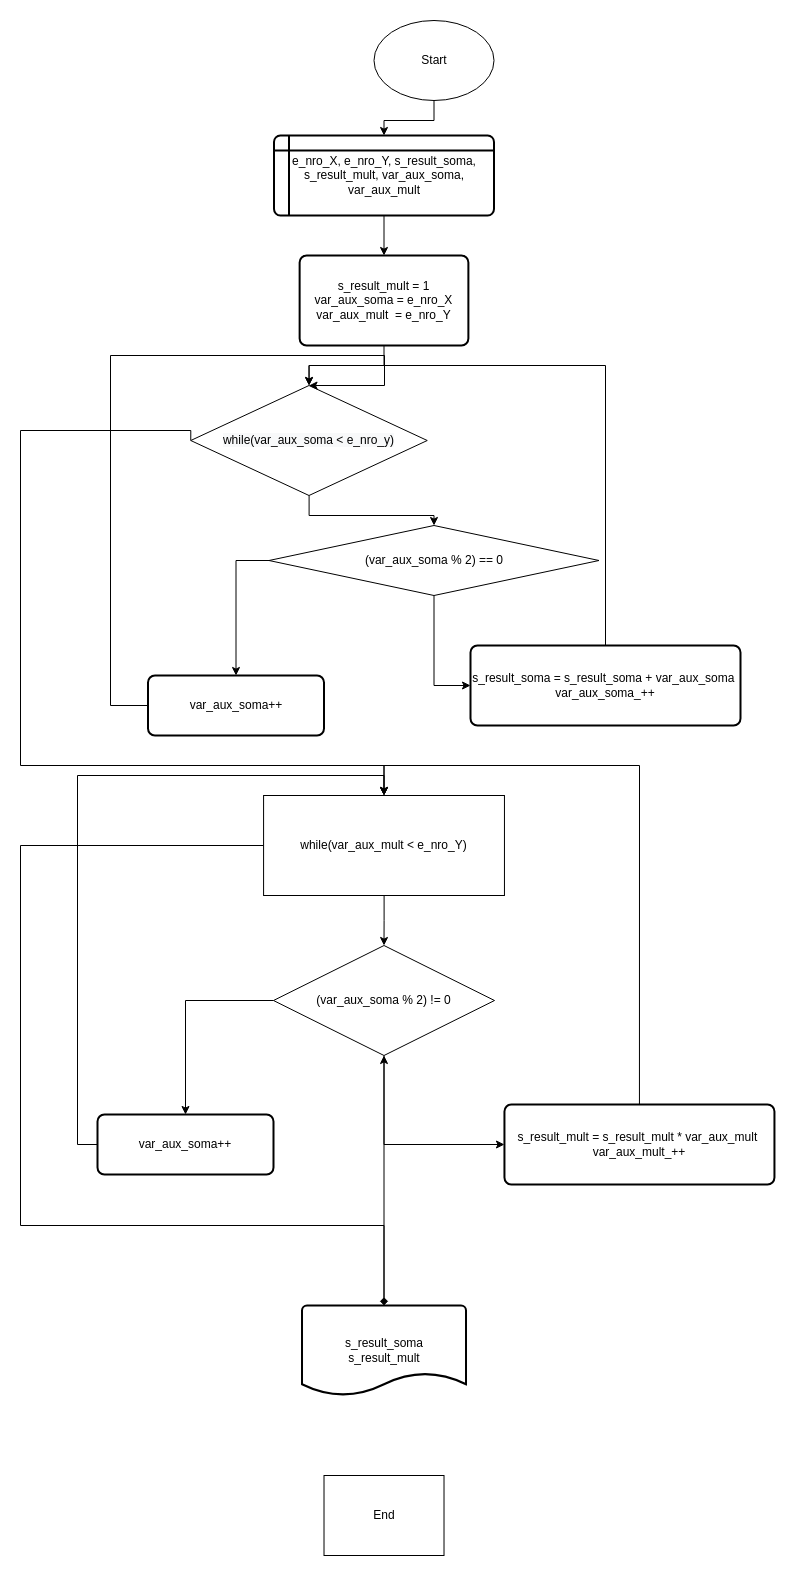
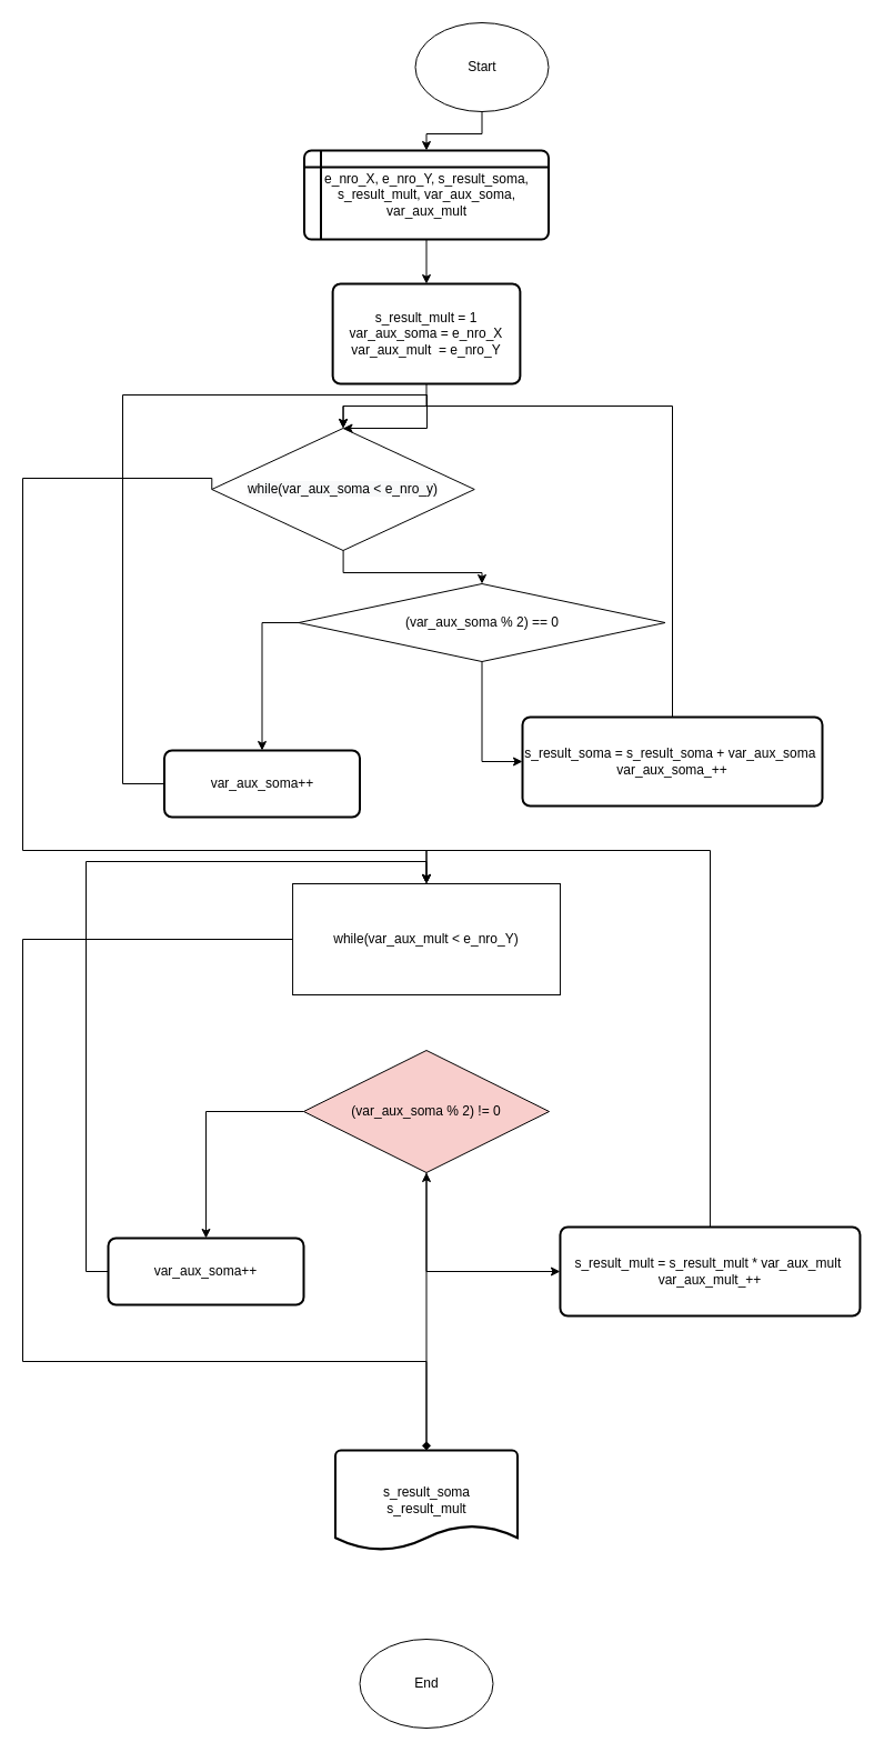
  <mxCell id="0" />
  <mxCell id="1" parent="0" />
  <mxCell id="2" value="" style="edgeStyle=orthogonalEdgeStyle;rounded=0;orthogonalLoop=1;jettySize=auto;html=1;" edge="1" parent="1" source="3" target="5"><mxGeometry relative="1" as="geometry" /></mxCell>
  <mxCell id="3" value="Start" style="ellipse;whiteSpace=wrap;html=1;" vertex="1" parent="1"><mxGeometry x="373.5" y="20" width="120" height="80" as="geometry" /></mxCell>
  <mxCell id="4" value="" style="edgeStyle=orthogonalEdgeStyle;rounded=0;orthogonalLoop=1;jettySize=auto;html=1;" edge="1" parent="1" source="5" target="7"><mxGeometry relative="1" as="geometry" /></mxCell>
  <mxCell id="5" value="e_nro_X, e_nro_Y, s_result_soma, s_result_mult, var_aux_soma, var_aux_mult" style="shape=internalStorage;whiteSpace=wrap;html=1;dx=15;dy=15;rounded=1;arcSize=8;strokeWidth=2;" vertex="1" parent="1"><mxGeometry x="273.5" y="135" width="220" height="80" as="geometry" /></mxCell>
  <mxCell id="6" value="" style="edgeStyle=orthogonalEdgeStyle;rounded=0;orthogonalLoop=1;jettySize=auto;html=1;" edge="1" parent="1" source="7" target="15"><mxGeometry relative="1" as="geometry" /></mxCell>
  <mxCell id="7" value="s_result_mult = 1&lt;br&gt;var_aux_soma = e_nro_X&lt;br&gt;var_aux_mult&amp;nbsp; = e_nro_Y" style="rounded=1;whiteSpace=wrap;html=1;absoluteArcSize=1;arcSize=14;strokeWidth=2;" vertex="1" parent="1"><mxGeometry x="299.13" y="255" width="168.75" height="90" as="geometry" /></mxCell>
  <mxCell id="8" style="edgeStyle=orthogonalEdgeStyle;rounded=0;orthogonalLoop=1;jettySize=auto;html=1;entryX=0;entryY=0.5;entryDx=0;entryDy=0;" edge="1" parent="1" source="10" target="12"><mxGeometry relative="1" as="geometry" /></mxCell>
  <mxCell id="9" style="edgeStyle=orthogonalEdgeStyle;rounded=0;orthogonalLoop=1;jettySize=auto;html=1;exitX=0;exitY=0.5;exitDx=0;exitDy=0;entryX=0.5;entryY=0;entryDx=0;entryDy=0;" edge="1" parent="1" source="10" target="17"><mxGeometry relative="1" as="geometry" /></mxCell>
  <mxCell id="10" value="(var_aux_soma % 2) == 0" style="rhombus;whiteSpace=wrap;html=1;" vertex="1" parent="1"><mxGeometry x="268.5" y="525" width="330" height="70" as="geometry" /></mxCell>
  <mxCell id="11" style="edgeStyle=orthogonalEdgeStyle;rounded=0;orthogonalLoop=1;jettySize=auto;html=1;exitX=0.5;exitY=0;exitDx=0;exitDy=0;entryX=0.5;entryY=0;entryDx=0;entryDy=0;" edge="1" parent="1" source="12" target="15"><mxGeometry relative="1" as="geometry" /></mxCell>
  <mxCell id="12" value="s_result_soma = s_result_soma + var_aux_soma&amp;nbsp;&lt;br&gt;var_aux_soma_++" style="rounded=1;whiteSpace=wrap;html=1;absoluteArcSize=1;arcSize=14;strokeWidth=2;" vertex="1" parent="1"><mxGeometry x="470" y="645" width="270" height="80" as="geometry" /></mxCell>
  <mxCell id="13" value="" style="edgeStyle=orthogonalEdgeStyle;rounded=0;orthogonalLoop=1;jettySize=auto;html=1;" edge="1" parent="1" source="15" target="10"><mxGeometry relative="1" as="geometry" /></mxCell>
  <mxCell id="14" style="edgeStyle=orthogonalEdgeStyle;rounded=0;orthogonalLoop=1;jettySize=auto;html=1;exitX=0;exitY=0.5;exitDx=0;exitDy=0;entryX=0.5;entryY=0;entryDx=0;entryDy=0;" edge="1" parent="1" source="15" target="20"><mxGeometry relative="1" as="geometry"><Array as="points"><mxPoint x="20" y="430" /><mxPoint x="20" y="765" /><mxPoint x="383" y="765" /></Array></mxGeometry></mxCell>
  <mxCell id="15" value="&#10;&#10;&lt;span style=&quot;color: rgb(0, 0, 0); font-family: helvetica; font-size: 12px; font-style: normal; font-weight: 400; letter-spacing: normal; text-align: center; text-indent: 0px; text-transform: none; word-spacing: 0px; background-color: rgb(248, 249, 250); display: inline; float: none;&quot;&gt;while(var_aux_soma &amp;lt; e_nro_y)&lt;/span&gt;&#10;&#10;" style="rhombus;whiteSpace=wrap;html=1;" vertex="1" parent="1"><mxGeometry x="190.26" y="385" width="236.5" height="110" as="geometry" /></mxCell>
  <mxCell id="16" style="edgeStyle=orthogonalEdgeStyle;rounded=0;orthogonalLoop=1;jettySize=auto;html=1;entryX=0.5;entryY=0;entryDx=0;entryDy=0;" edge="1" parent="1" source="17" target="15"><mxGeometry relative="1" as="geometry"><Array as="points"><mxPoint x="110" y="705" /><mxPoint x="110" y="355" /><mxPoint x="384" y="355" /></Array></mxGeometry></mxCell>
  <mxCell id="17" value="var_aux_soma++" style="rounded=1;whiteSpace=wrap;html=1;absoluteArcSize=1;arcSize=14;strokeWidth=2;" vertex="1" parent="1"><mxGeometry x="147.5" y="675" width="176" height="60" as="geometry" /></mxCell>
- <mxCell id="18" value="" style="edgeStyle=orthogonalEdgeStyle;rounded=0;orthogonalLoop=1;jettySize=auto;html=1;" edge="1" parent="1" source="20" target="23"><mxGeometry relative="1" as="geometry" /></mxCell>
  <mxCell id="19" style="edgeStyle=orthogonalEdgeStyle;rounded=0;orthogonalLoop=1;jettySize=auto;html=1;exitX=0;exitY=0.5;exitDx=0;exitDy=0;entryX=0.5;entryY=0;entryDx=0;entryDy=0;entryPerimeter=0;endArrow=diamond;" edge="1" parent="1" source="20" target="29"><mxGeometry relative="1" as="geometry"><Array as="points"><mxPoint x="20" y="845" /><mxPoint x="20" y="1225" /><mxPoint x="384" y="1225" /></Array></mxGeometry></mxCell>
  <mxCell id="20" value="while(var_aux_mult &amp;lt; e_nro_Y)" style="whiteSpace=wrap;html=1;rounded=0;" vertex="1" parent="1"><mxGeometry x="263.08" y="795" width="240.87" height="100" as="geometry" /></mxCell>
  <mxCell id="21" style="edgeStyle=orthogonalEdgeStyle;rounded=0;orthogonalLoop=1;jettySize=auto;html=1;exitX=0.5;exitY=1;exitDx=0;exitDy=0;entryX=0;entryY=0.5;entryDx=0;entryDy=0;" edge="1" parent="1" source="23" target="25"><mxGeometry relative="1" as="geometry" /></mxCell>
  <mxCell id="22" style="edgeStyle=orthogonalEdgeStyle;rounded=0;orthogonalLoop=1;jettySize=auto;html=1;exitX=0;exitY=0.5;exitDx=0;exitDy=0;entryX=0.5;entryY=0;entryDx=0;entryDy=0;" edge="1" parent="1" source="23" target="27"><mxGeometry relative="1" as="geometry" /></mxCell>
- <mxCell id="23" value="(var_aux_soma % 2) != 0" style="rhombus;whiteSpace=wrap;html=1;" vertex="1" parent="1"><mxGeometry x="273" y="945" width="221" height="110" as="geometry" /></mxCell>
+ <mxCell id="23" value="(var_aux_soma % 2) != 0" style="rhombus;whiteSpace=wrap;html=1;fillColor=#f8cecc;" vertex="1" parent="1"><mxGeometry x="273" y="945" width="221" height="110" as="geometry" /></mxCell>
  <mxCell id="24" style="edgeStyle=orthogonalEdgeStyle;rounded=0;orthogonalLoop=1;jettySize=auto;html=1;exitX=0.5;exitY=0;exitDx=0;exitDy=0;entryX=0.5;entryY=0;entryDx=0;entryDy=0;" edge="1" parent="1" source="25" target="20"><mxGeometry relative="1" as="geometry"><Array as="points"><mxPoint x="639" y="765" /><mxPoint x="384" y="765" /></Array></mxGeometry></mxCell>
  <mxCell id="25" value="s_result_mult = s_result_mult * var_aux_mult&amp;nbsp;&lt;br&gt;var_aux_mult_++" style="rounded=1;whiteSpace=wrap;html=1;absoluteArcSize=1;arcSize=14;strokeWidth=2;" vertex="1" parent="1"><mxGeometry x="503.95" y="1104" width="270" height="80" as="geometry" /></mxCell>
  <mxCell id="26" style="edgeStyle=orthogonalEdgeStyle;rounded=0;orthogonalLoop=1;jettySize=auto;html=1;exitX=0;exitY=0.5;exitDx=0;exitDy=0;entryX=0.5;entryY=0;entryDx=0;entryDy=0;" edge="1" parent="1" source="27" target="20"><mxGeometry relative="1" as="geometry" /></mxCell>
  <mxCell id="27" value="var_aux_soma++" style="rounded=1;whiteSpace=wrap;html=1;absoluteArcSize=1;arcSize=14;strokeWidth=2;" vertex="1" parent="1"><mxGeometry x="97" y="1114" width="176" height="60" as="geometry" /></mxCell>
  <mxCell id="28" value="" style="edgeStyle=orthogonalEdgeStyle;rounded=0;orthogonalLoop=1;jettySize=auto;html=1;" edge="1" parent="1" source="29" target="23"><mxGeometry relative="1" as="geometry" /></mxCell>
  <mxCell id="29" value="s_result_soma&lt;br&gt;s_result_mult" style="strokeWidth=2;html=1;shape=mxgraph.flowchart.document2;whiteSpace=wrap;size=0.25;" vertex="1" parent="1"><mxGeometry x="301.51" y="1305" width="164" height="90" as="geometry" /></mxCell>
- <mxCell id="30" value="End" style="whiteSpace=wrap;html=1;rounded=0;" vertex="1" parent="1"><mxGeometry x="323.51" y="1475" width="120" height="80" as="geometry" /></mxCell>
+ <mxCell id="30" value="End" style="ellipse;whiteSpace=wrap;html=1;" vertex="1" parent="1"><mxGeometry x="323.51" y="1475" width="120" height="80" as="geometry" /></mxCell>
